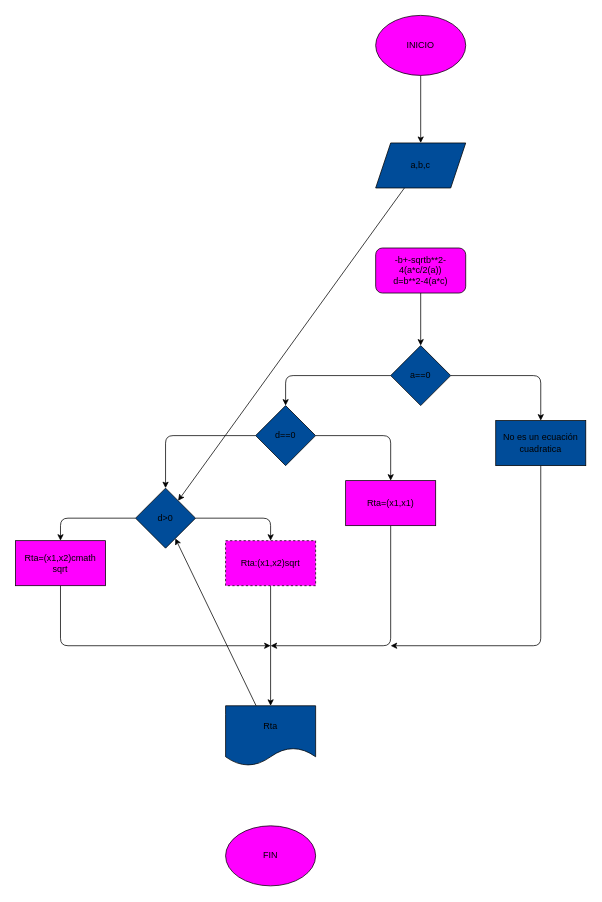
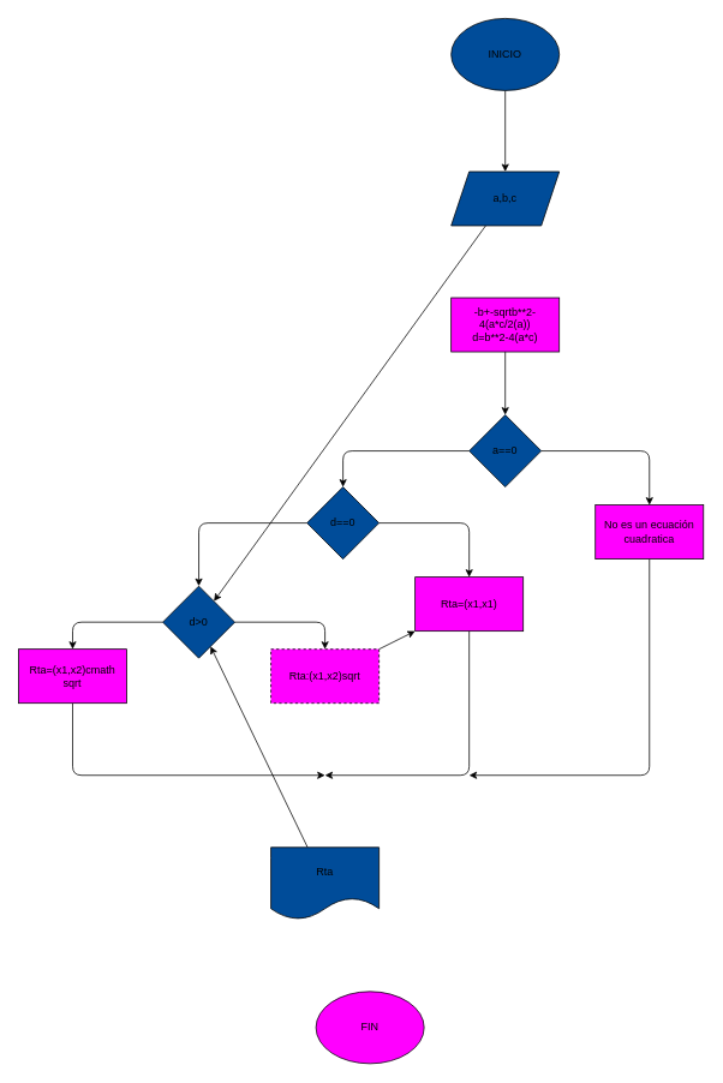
  <mxCell id="0" />
  <mxCell id="1" parent="0" />
  <mxCell id="2" value="" style="edgeStyle=none;html=1;" edge="1" parent="1" source="3" target="5"><mxGeometry relative="1" as="geometry" /></mxCell>
- <mxCell id="3" value="INICIO" style="ellipse;whiteSpace=wrap;html=1;fillColor=#FF00FF;" vertex="1" parent="1"><mxGeometry x="500" y="20" width="120" height="80" as="geometry" /></mxCell>
+ <mxCell id="3" value="INICIO" style="ellipse;whiteSpace=wrap;html=1;fillColor=#004c99;" vertex="1" parent="1"><mxGeometry x="500" y="20" width="120" height="80" as="geometry" /></mxCell>
  <mxCell id="4" value="" style="edgeStyle=none;html=1;" edge="1" parent="1" source="5" target="20"><mxGeometry relative="1" as="geometry" /></mxCell>
  <mxCell id="5" value="a,b,c" style="shape=parallelogram;perimeter=parallelogramPerimeter;whiteSpace=wrap;html=1;fixedSize=1;fillColor=#004C99;" vertex="1" parent="1"><mxGeometry x="500" y="190" width="120" height="60" as="geometry" /></mxCell>
  <mxCell id="6" value="" style="edgeStyle=none;html=1;" edge="1" parent="1" source="7" target="10"><mxGeometry relative="1" as="geometry" /></mxCell>
- <mxCell id="7" value="-b+-sqrtb**2-4(a*c/2(a))&lt;br&gt;d=b**2-4(a*c)" style="whiteSpace=wrap;html=1;fillColor=#FF00FF;rounded=1;" vertex="1" parent="1"><mxGeometry x="500" y="330" width="120" height="60" as="geometry" /></mxCell>
+ <mxCell id="7" value="-b+-sqrtb**2-4(a*c/2(a))&lt;br&gt;d=b**2-4(a*c)" style="whiteSpace=wrap;html=1;fillColor=#FF00FF;" vertex="1" parent="1"><mxGeometry x="500" y="330" width="120" height="60" as="geometry" /></mxCell>
  <mxCell id="8" value="" style="edgeStyle=none;html=1;" edge="1" parent="1" source="10" target="12"><mxGeometry relative="1" as="geometry"><Array as="points"><mxPoint x="720" y="500" /></Array></mxGeometry></mxCell>
  <mxCell id="9" value="" style="edgeStyle=none;html=1;" edge="1" parent="1" source="10" target="15"><mxGeometry relative="1" as="geometry"><Array as="points"><mxPoint x="380" y="500" /></Array></mxGeometry></mxCell>
  <mxCell id="10" value="a==0" style="rhombus;whiteSpace=wrap;html=1;fillColor=#004C99;" vertex="1" parent="1"><mxGeometry x="520" y="460" width="80" height="80" as="geometry" /></mxCell>
  <mxCell id="11" style="edgeStyle=none;html=1;exitX=0.5;exitY=1;exitDx=0;exitDy=0;" edge="1" parent="1" source="12"><mxGeometry relative="1" as="geometry"><mxPoint x="520" y="860" as="targetPoint" /><Array as="points"><mxPoint x="720" y="860" /></Array></mxGeometry></mxCell>
- <mxCell id="12" value="No es un ecuación cuadratica" style="whiteSpace=wrap;html=1;fillColor=#004c99;" vertex="1" parent="1"><mxGeometry x="660" y="560" width="120" height="60" as="geometry" /></mxCell>
+ <mxCell id="12" value="No es un ecuación cuadratica" style="whiteSpace=wrap;html=1;fillColor=#FF00FF;" vertex="1" parent="1"><mxGeometry x="660" y="560" width="120" height="60" as="geometry" /></mxCell>
  <mxCell id="13" value="" style="edgeStyle=none;html=1;" edge="1" parent="1" source="15" target="17"><mxGeometry relative="1" as="geometry"><Array as="points"><mxPoint x="520" y="580" /></Array></mxGeometry></mxCell>
  <mxCell id="14" value="" style="edgeStyle=none;html=1;" edge="1" parent="1" source="15" target="20"><mxGeometry relative="1" as="geometry"><Array as="points"><mxPoint x="220" y="580" /></Array></mxGeometry></mxCell>
  <mxCell id="15" value="d==0" style="rhombus;whiteSpace=wrap;html=1;fillColor=#004C99;" vertex="1" parent="1"><mxGeometry x="340" y="540" width="80" height="80" as="geometry" /></mxCell>
  <mxCell id="16" style="edgeStyle=none;html=1;exitX=0.5;exitY=1;exitDx=0;exitDy=0;" edge="1" parent="1" source="17"><mxGeometry relative="1" as="geometry"><mxPoint x="360" y="860" as="targetPoint" /><Array as="points"><mxPoint x="520" y="860" /></Array></mxGeometry></mxCell>
  <mxCell id="17" value="Rta=(x1,x1)" style="whiteSpace=wrap;html=1;fillColor=#FF00FF;" vertex="1" parent="1"><mxGeometry x="460" y="640" width="120" height="60" as="geometry" /></mxCell>
  <mxCell id="18" value="" style="edgeStyle=none;html=1;" edge="1" parent="1" source="20" target="22"><mxGeometry relative="1" as="geometry"><Array as="points"><mxPoint x="360" y="690" /></Array></mxGeometry></mxCell>
  <mxCell id="19" value="" style="edgeStyle=none;html=1;" edge="1" parent="1" source="20" target="24"><mxGeometry relative="1" as="geometry"><Array as="points"><mxPoint x="80" y="690" /></Array></mxGeometry></mxCell>
  <mxCell id="20" value="d&amp;gt;0" style="rhombus;whiteSpace=wrap;html=1;fillColor=#004C99;" vertex="1" parent="1"><mxGeometry x="180" y="650" width="80" height="80" as="geometry" /></mxCell>
- <mxCell id="21" value="" style="edgeStyle=none;html=1;" edge="1" parent="1" source="22" target="26"><mxGeometry relative="1" as="geometry" /></mxCell>
+ <mxCell id="21" value="" style="edgeStyle=none;html=1;" edge="1" parent="1" source="22" target="17"><mxGeometry relative="1" as="geometry" /></mxCell>
  <mxCell id="22" value="Rta:(x1,x2)sqrt" style="whiteSpace=wrap;html=1;fillColor=#FF00FF;dashed=1;" vertex="1" parent="1"><mxGeometry x="300" y="720" width="120" height="60" as="geometry" /></mxCell>
  <mxCell id="23" style="edgeStyle=none;html=1;exitX=0.5;exitY=1;exitDx=0;exitDy=0;" edge="1" parent="1" source="24"><mxGeometry relative="1" as="geometry"><mxPoint x="360" y="860" as="targetPoint" /><Array as="points"><mxPoint x="80" y="860" /></Array></mxGeometry></mxCell>
  <mxCell id="24" value="Rta=(x1,x2)cmath sqrt" style="whiteSpace=wrap;html=1;fillColor=#FF00FF;" vertex="1" parent="1"><mxGeometry x="20" y="720" width="120" height="60" as="geometry" /></mxCell>
  <mxCell id="25" value="" style="edgeStyle=none;html=1;" edge="1" parent="1" source="26" target="20"><mxGeometry relative="1" as="geometry" /></mxCell>
  <mxCell id="26" value="Rta" style="shape=document;whiteSpace=wrap;html=1;boundedLbl=1;fillColor=#004C99;" vertex="1" parent="1"><mxGeometry x="300" y="940" width="120" height="80" as="geometry" /></mxCell>
- <mxCell id="27" value="FIN" style="ellipse;whiteSpace=wrap;html=1;fillColor=#FF00FF;" vertex="1" parent="1"><mxGeometry x="300" y="1100" width="120" height="80" as="geometry" /></mxCell>
+ <mxCell id="27" value="FIN" style="ellipse;whiteSpace=wrap;html=1;fillColor=#FF00FF;" vertex="1" parent="1"><mxGeometry x="350" y="1100" width="120" height="80" as="geometry" /></mxCell>
